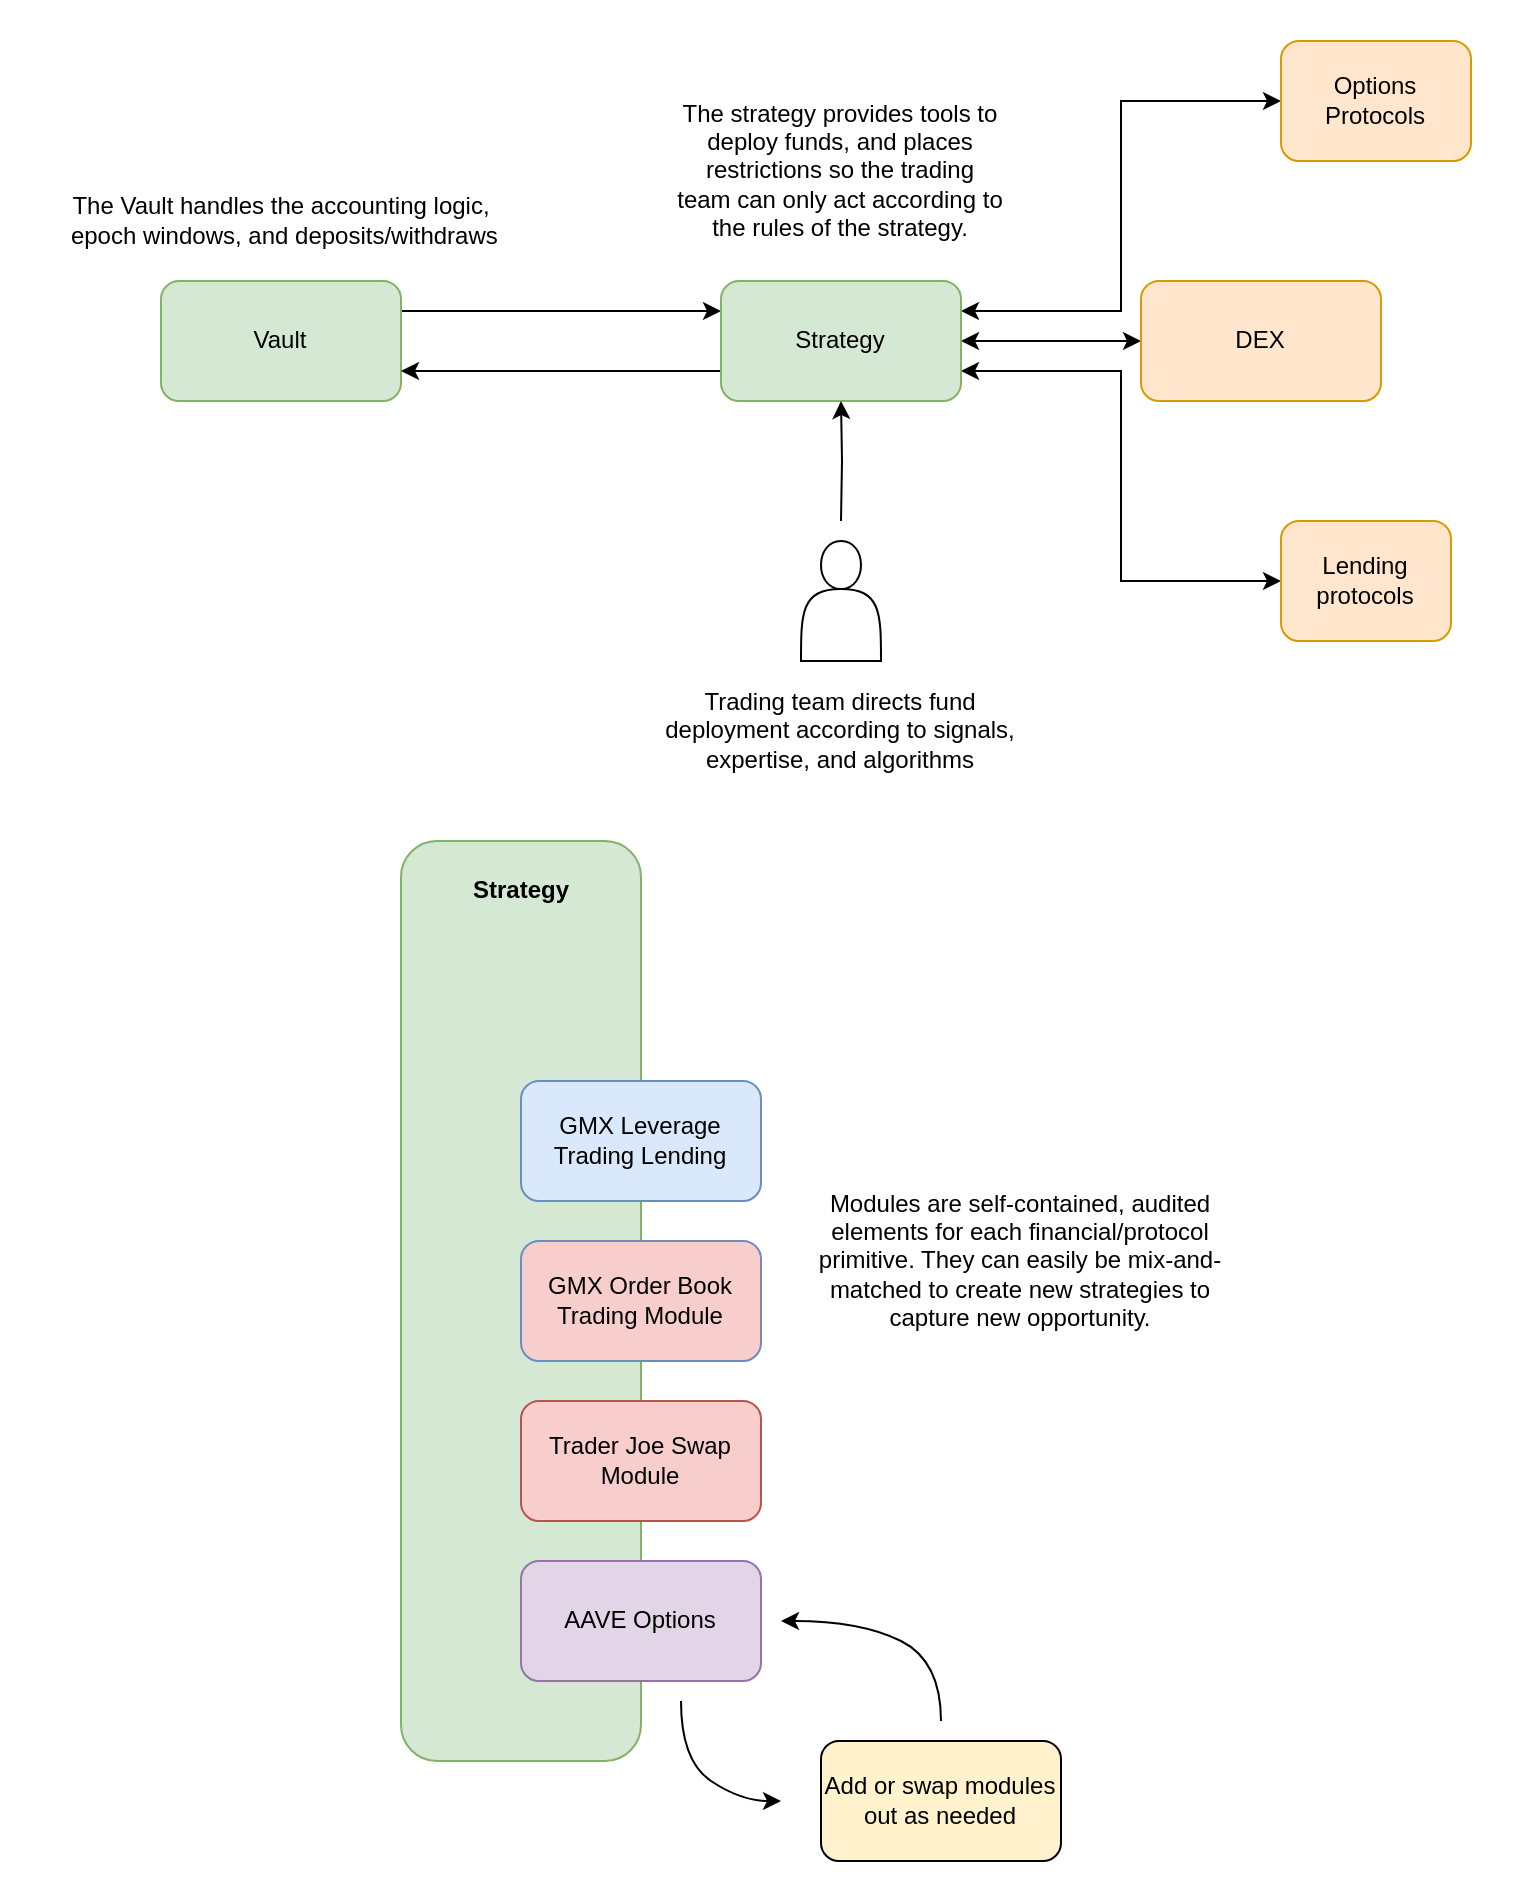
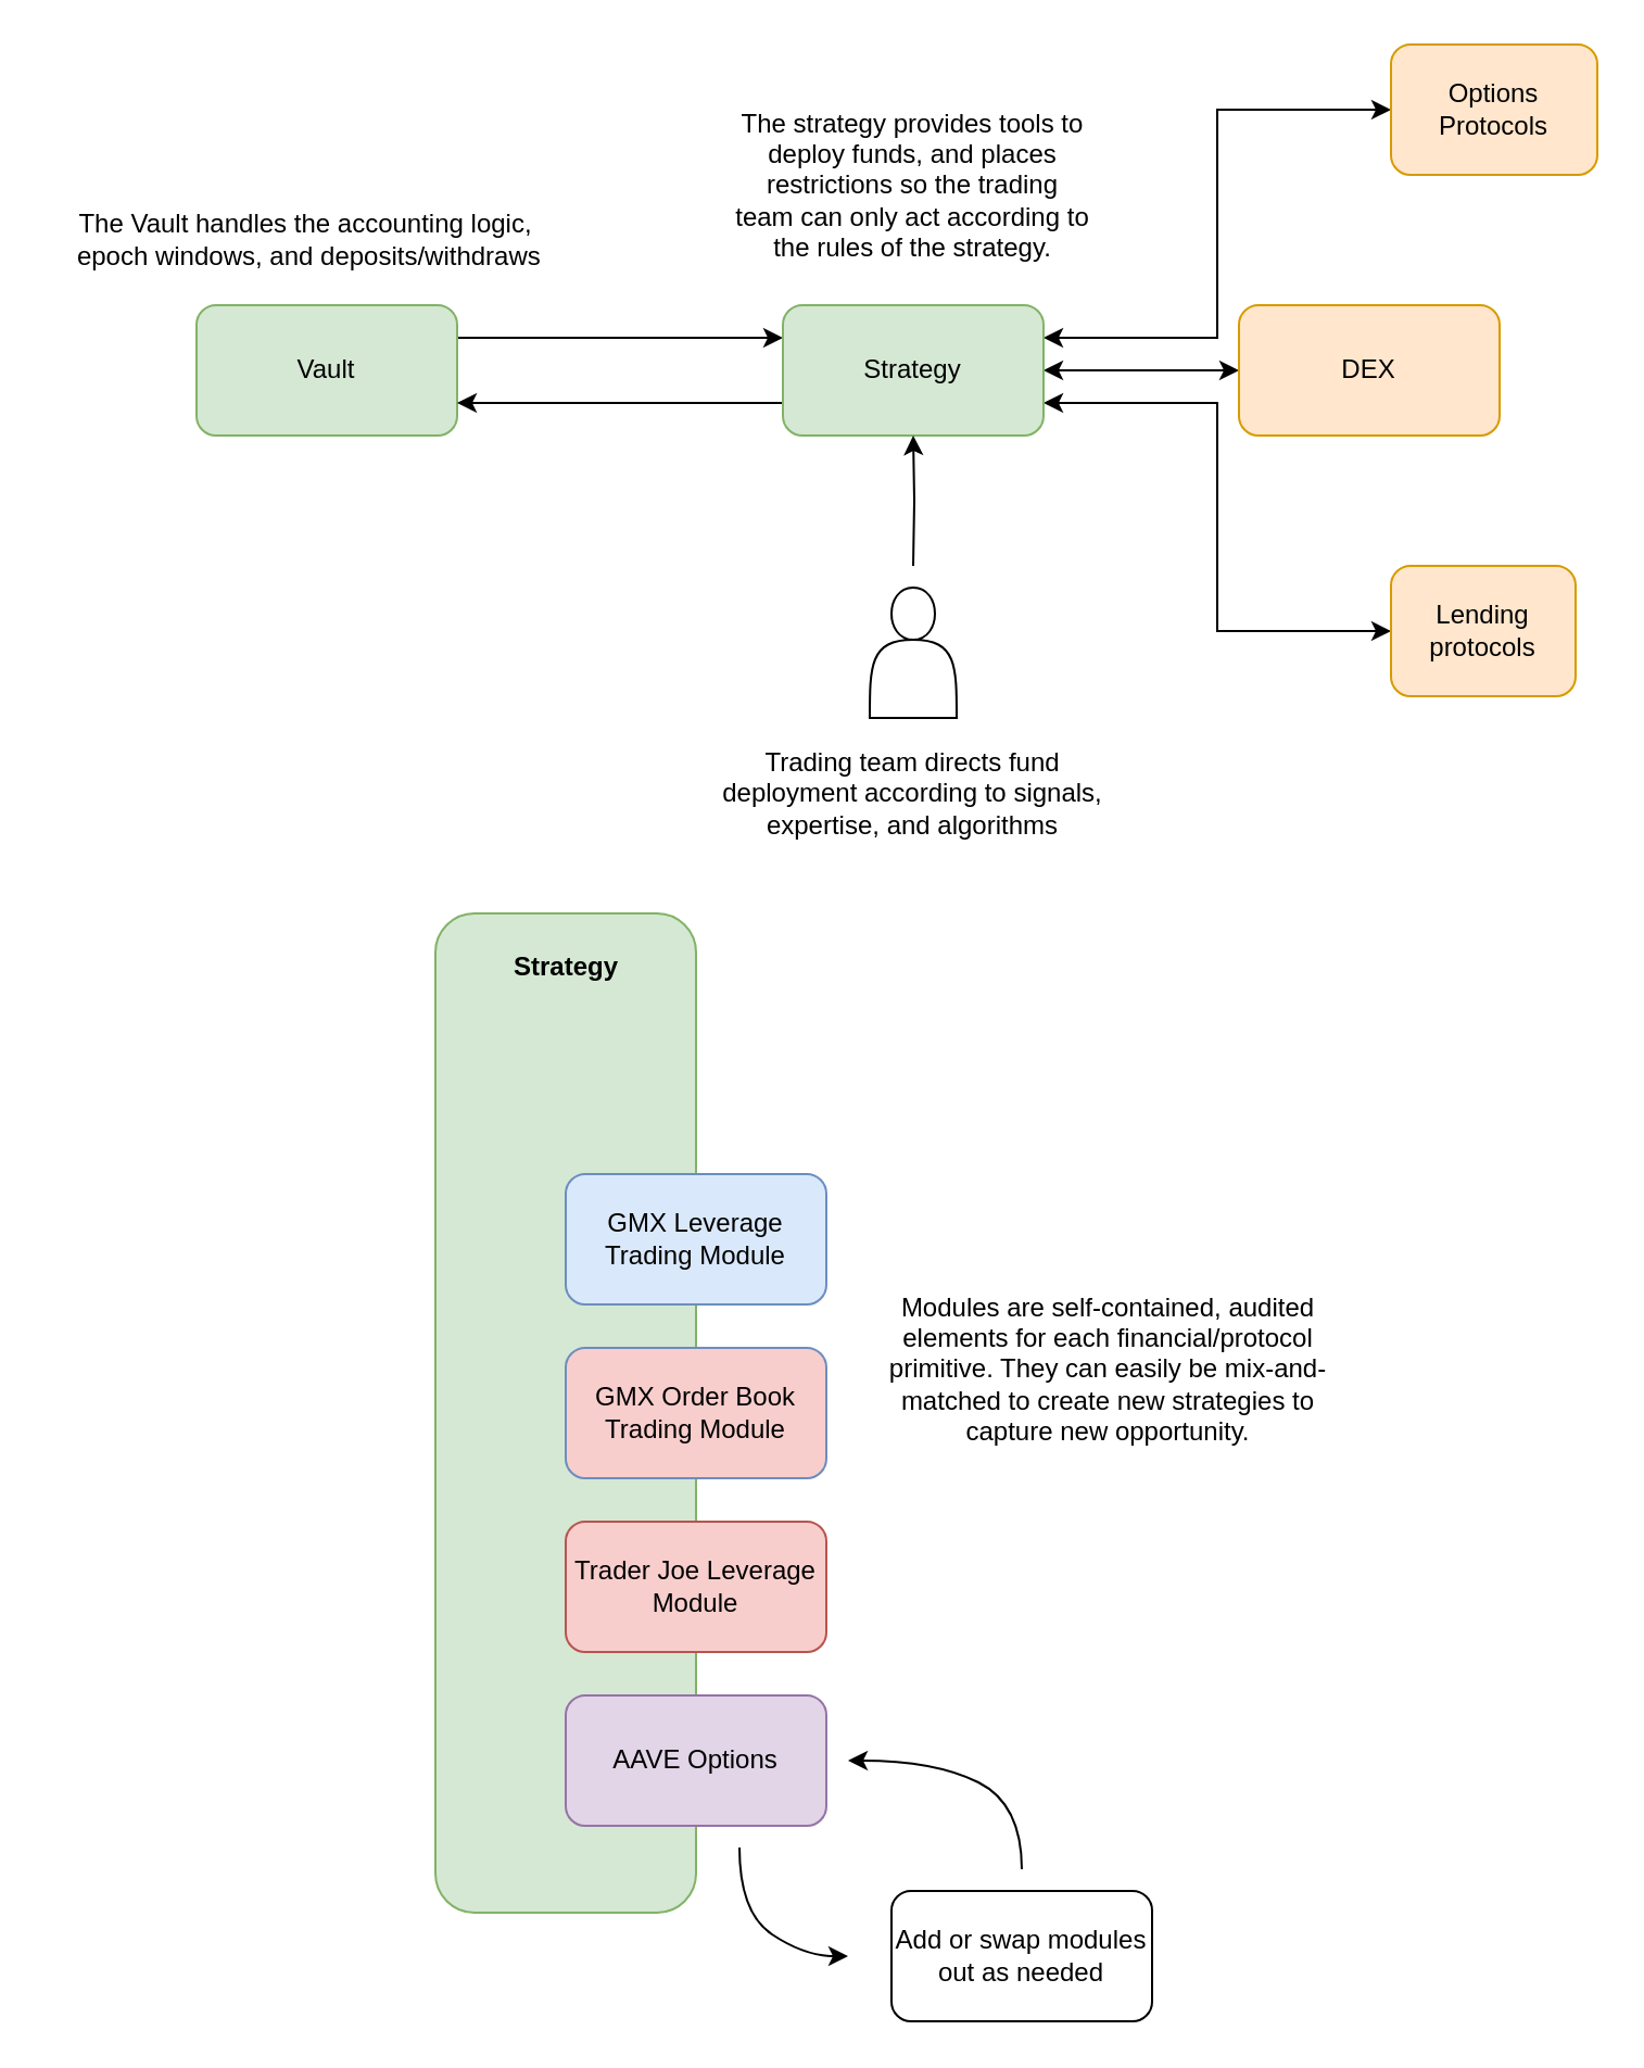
  <mxCell id="0" />
  <mxCell id="1" parent="0" />
  <mxCell id="2" style="edgeStyle=orthogonalEdgeStyle;rounded=0;orthogonalLoop=1;jettySize=auto;html=1;exitX=1;exitY=0.25;exitDx=0;exitDy=0;entryX=0;entryY=0.25;entryDx=0;entryDy=0;" edge="1" parent="1" source="3" target="8"><mxGeometry relative="1" as="geometry" /></mxCell>
- <mxCell id="3" value="Vault" style="rounded=1;whiteSpace=wrap;html=1;fillColor=#d5e8d4;strokeColor=#82b366;" vertex="1" parent="1"><mxGeometry x="80" y="140" width="120" height="60" as="geometry" /></mxCell>
+ <mxCell id="3" value="Vault" style="rounded=1;whiteSpace=wrap;html=1;fillColor=#d5e8d4;strokeColor=#82b366;" vertex="1" parent="1"><mxGeometry x="90" y="140" width="120" height="60" as="geometry" /></mxCell>
  <mxCell id="4" style="edgeStyle=orthogonalEdgeStyle;rounded=0;orthogonalLoop=1;jettySize=auto;html=1;exitX=0;exitY=0.75;exitDx=0;exitDy=0;entryX=1;entryY=0.75;entryDx=0;entryDy=0;" edge="1" parent="1" source="8" target="3"><mxGeometry relative="1" as="geometry" /></mxCell>
  <mxCell id="5" style="edgeStyle=orthogonalEdgeStyle;rounded=0;orthogonalLoop=1;jettySize=auto;html=1;exitX=1;exitY=0.25;exitDx=0;exitDy=0;entryX=0;entryY=0.5;entryDx=0;entryDy=0;startArrow=classic;startFill=1;" edge="1" parent="1" source="8" target="9"><mxGeometry relative="1" as="geometry" /></mxCell>
  <mxCell id="6" style="edgeStyle=orthogonalEdgeStyle;rounded=0;orthogonalLoop=1;jettySize=auto;html=1;exitX=1;exitY=0.5;exitDx=0;exitDy=0;entryX=0;entryY=0.5;entryDx=0;entryDy=0;startArrow=classic;startFill=1;" edge="1" parent="1" source="8" target="10"><mxGeometry relative="1" as="geometry" /></mxCell>
  <mxCell id="7" style="edgeStyle=orthogonalEdgeStyle;rounded=0;orthogonalLoop=1;jettySize=auto;html=1;exitX=1;exitY=0.75;exitDx=0;exitDy=0;entryX=0;entryY=0.5;entryDx=0;entryDy=0;startArrow=classic;startFill=1;" edge="1" parent="1" source="8" target="11"><mxGeometry relative="1" as="geometry" /></mxCell>
  <mxCell id="8" value="Strategy" style="rounded=1;whiteSpace=wrap;html=1;fillColor=#d5e8d4;strokeColor=#82b366;" vertex="1" parent="1"><mxGeometry x="360" y="140" width="120" height="60" as="geometry" /></mxCell>
  <mxCell id="9" value="Options Protocols" style="rounded=1;whiteSpace=wrap;html=1;fillColor=#ffe6cc;strokeColor=#d79b00;" vertex="1" parent="1"><mxGeometry x="640" y="20" width="95" height="60" as="geometry" /></mxCell>
  <mxCell id="10" value="DEX" style="rounded=1;whiteSpace=wrap;html=1;fillColor=#ffe6cc;strokeColor=#d79b00;" vertex="1" parent="1"><mxGeometry x="570" y="140" width="120" height="60" as="geometry" /></mxCell>
  <mxCell id="11" value="Lending protocols" style="rounded=1;whiteSpace=wrap;html=1;fillColor=#ffe6cc;strokeColor=#d79b00;" vertex="1" parent="1"><mxGeometry x="640" y="260" width="85" height="60" as="geometry" /></mxCell>
  <mxCell id="12" value="" style="rounded=1;whiteSpace=wrap;html=1;fillColor=#d5e8d4;strokeColor=#82b366;" vertex="1" parent="1"><mxGeometry x="200" y="420" width="120" height="460" as="geometry" /></mxCell>
- <mxCell id="13" value="GMX Leverage Trading Lending" style="rounded=1;whiteSpace=wrap;html=1;fillColor=#dae8fc;strokeColor=#6c8ebf;" vertex="1" parent="1"><mxGeometry x="260" y="540" width="120" height="60" as="geometry" /></mxCell>
+ <mxCell id="13" value="GMX Leverage Trading Module" style="rounded=1;whiteSpace=wrap;html=1;fillColor=#dae8fc;strokeColor=#6c8ebf;" vertex="1" parent="1"><mxGeometry x="260" y="540" width="120" height="60" as="geometry" /></mxCell>
  <mxCell id="14" value="GMX Order Book Trading Module" style="rounded=1;whiteSpace=wrap;html=1;fillColor=#f8cecc;strokeColor=#6c8ebf;" vertex="1" parent="1"><mxGeometry x="260" y="620" width="120" height="60" as="geometry" /></mxCell>
- <mxCell id="15" value="Trader Joe Swap Module" style="rounded=1;whiteSpace=wrap;html=1;fillColor=#f8cecc;strokeColor=#b85450;" vertex="1" parent="1"><mxGeometry x="260" y="700" width="120" height="60" as="geometry" /></mxCell>
+ <mxCell id="15" value="Trader Joe Leverage Module" style="rounded=1;whiteSpace=wrap;html=1;fillColor=#f8cecc;strokeColor=#b85450;" vertex="1" parent="1"><mxGeometry x="260" y="700" width="120" height="60" as="geometry" /></mxCell>
  <mxCell id="16" value="AAVE Options" style="rounded=1;whiteSpace=wrap;html=1;fillColor=#e1d5e7;strokeColor=#9673a6;" vertex="1" parent="1"><mxGeometry x="260" y="780" width="120" height="60" as="geometry" /></mxCell>
  <mxCell id="17" value="Strategy" style="text;html=1;align=center;verticalAlign=middle;resizable=0;points=[];autosize=1;strokeColor=none;fillColor=none;fontStyle=1" vertex="1" parent="1"><mxGeometry x="225" y="430" width="70" height="30" as="geometry" /></mxCell>
- <mxCell id="18" value="Add or swap modules out as needed" style="rounded=1;whiteSpace=wrap;html=1;fillColor=#fff2cc;" vertex="1" parent="1"><mxGeometry x="410" y="870" width="120" height="60" as="geometry" /></mxCell>
+ <mxCell id="18" value="Add or swap modules out as needed" style="rounded=1;whiteSpace=wrap;html=1;" vertex="1" parent="1"><mxGeometry x="410" y="870" width="120" height="60" as="geometry" /></mxCell>
  <mxCell id="19" value="" style="curved=1;endArrow=classic;html=1;rounded=0;" edge="1" parent="1"><mxGeometry width="50" height="50" relative="1" as="geometry"><mxPoint x="470" y="860" as="sourcePoint" /><mxPoint x="390" y="810" as="targetPoint" /><Array as="points"><mxPoint x="470" y="830" /><mxPoint x="430" y="810" /></Array></mxGeometry></mxCell>
  <mxCell id="20" value="" style="curved=1;endArrow=classic;html=1;rounded=0;" edge="1" parent="1"><mxGeometry width="50" height="50" relative="1" as="geometry"><mxPoint x="340" y="850" as="sourcePoint" /><mxPoint x="390" y="900" as="targetPoint" /><Array as="points"><mxPoint x="340" y="880" /><mxPoint x="370" y="900" /></Array></mxGeometry></mxCell>
  <mxCell id="21" value="The Vault handles the accounting logic,&lt;br&gt;&amp;nbsp;epoch windows, and deposits/withdraws" style="text;html=1;align=center;verticalAlign=middle;resizable=0;points=[];autosize=1;strokeColor=none;fillColor=none;" vertex="1" parent="1"><mxGeometry x="20" y="90" width="240" height="40" as="geometry" /></mxCell>
  <mxCell id="22" value="&lt;span style=&quot;&quot;&gt;The strategy provides tools to deploy funds,&amp;nbsp;&lt;/span&gt;&lt;span style=&quot;&quot;&gt;and places restrictions so the trading team&amp;nbsp;&lt;/span&gt;&lt;span style=&quot;&quot;&gt;can only act according to the rules of the strategy.&lt;/span&gt;" style="text;html=1;strokeColor=none;fillColor=none;align=center;verticalAlign=middle;whiteSpace=wrap;rounded=0;" vertex="1" parent="1"><mxGeometry x="330" y="60" width="180" height="50" as="geometry" /></mxCell>
  <mxCell id="23" value="Modules are self-contained, audited elements for each financial/protocol primitive. They can easily be mix-and-matched to create new strategies to capture new opportunity." style="text;html=1;strokeColor=none;fillColor=none;align=center;verticalAlign=middle;whiteSpace=wrap;rounded=0;" vertex="1" parent="1"><mxGeometry x="400" y="590" width="220" height="80" as="geometry" /></mxCell>
  <mxCell id="24" style="edgeStyle=orthogonalEdgeStyle;rounded=0;orthogonalLoop=1;jettySize=auto;html=1;entryX=0.5;entryY=1;entryDx=0;entryDy=0;startArrow=none;startFill=0;" edge="1" parent="1" target="8"><mxGeometry relative="1" as="geometry"><mxPoint x="420" y="260" as="sourcePoint" /></mxGeometry></mxCell>
  <mxCell id="25" value="" style="shape=actor;whiteSpace=wrap;html=1;" vertex="1" parent="1"><mxGeometry x="400" y="270" width="40" height="60" as="geometry" /></mxCell>
  <mxCell id="26" value="Trading team directs fund deployment according to signals, expertise, and algorithms" style="text;html=1;strokeColor=none;fillColor=none;align=center;verticalAlign=middle;whiteSpace=wrap;rounded=0;" vertex="1" parent="1"><mxGeometry x="330" y="350" width="180" height="30" as="geometry" /></mxCell>
